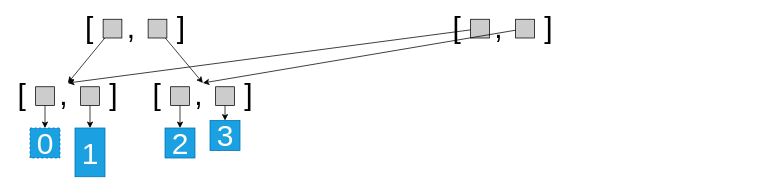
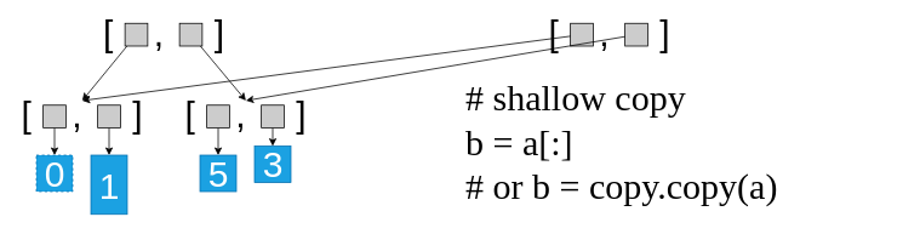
  <mxCell id="0" />
  <mxCell id="1" parent="0" />
  <mxCell id="2" value="" style="group" parent="1" vertex="1" connectable="0"><mxGeometry x="110" y="20" width="140" height="30" as="geometry" /></mxCell>
  <mxCell id="3" value="&lt;font style=&quot;font-size: 40px&quot;&gt;[&amp;nbsp; &amp;nbsp; ,&amp;nbsp; &amp;nbsp; &amp;nbsp;]&lt;/font&gt;" style="text;html=1;strokeColor=none;fillColor=none;align=center;verticalAlign=middle;whiteSpace=wrap;rounded=0;" parent="2" vertex="1"><mxGeometry width="140" height="30" as="geometry" /></mxCell>
  <mxCell id="4" value="" style="rounded=0;whiteSpace=wrap;html=1;fontSize=40;fillColor=#CCCCCC;" parent="2" vertex="1"><mxGeometry x="27" y="5" width="25" height="25" as="geometry" /></mxCell>
  <mxCell id="5" value="" style="rounded=0;whiteSpace=wrap;html=1;fontSize=40;fillColor=#CCCCCC;" parent="2" vertex="1"><mxGeometry x="87" y="5" width="25" height="25" as="geometry" /></mxCell>
  <mxCell id="6" style="edgeStyle=none;html=1;exitX=0.5;exitY=1;exitDx=0;exitDy=0;entryX=0.5;entryY=0;entryDx=0;entryDy=0;fontSize=40;" parent="1" source="10" target="19" edge="1"><mxGeometry relative="1" as="geometry" /></mxCell>
  <mxCell id="7" value="&lt;font style=&quot;font-size: 40px&quot;&gt;[&amp;nbsp; &amp;nbsp; ,&amp;nbsp; &amp;nbsp; &amp;nbsp;]&lt;/font&gt;" style="text;html=1;strokeColor=none;fillColor=none;align=center;verticalAlign=middle;whiteSpace=wrap;rounded=0;" parent="1" vertex="1"><mxGeometry x="20" y="110" width="140" height="30" as="geometry" /></mxCell>
  <mxCell id="8" style="edgeStyle=none;html=1;entryX=0.5;entryY=0;entryDx=0;entryDy=0;fontSize=40;" parent="1" source="9" target="18" edge="1"><mxGeometry relative="1" as="geometry" /></mxCell>
  <mxCell id="9" value="" style="rounded=0;whiteSpace=wrap;html=1;fontSize=40;fillColor=#CCCCCC;" parent="1" vertex="1"><mxGeometry x="47" y="115" width="25" height="25" as="geometry" /></mxCell>
  <mxCell id="10" value="" style="rounded=0;whiteSpace=wrap;html=1;fontSize=40;fillColor=#CCCCCC;" parent="1" vertex="1"><mxGeometry x="107" y="115" width="25" height="25" as="geometry" /></mxCell>
  <mxCell id="11" value="&lt;font style=&quot;font-size: 40px&quot;&gt;[&amp;nbsp; &amp;nbsp; ,&amp;nbsp; &amp;nbsp; &amp;nbsp;]&lt;/font&gt;" style="text;html=1;strokeColor=none;fillColor=none;align=center;verticalAlign=middle;whiteSpace=wrap;rounded=0;" parent="1" vertex="1"><mxGeometry x="200" y="110" width="140" height="30" as="geometry" /></mxCell>
  <mxCell id="12" style="edgeStyle=none;html=1;exitX=0.5;exitY=1;exitDx=0;exitDy=0;entryX=0.5;entryY=0;entryDx=0;entryDy=0;fontSize=40;" parent="1" source="13" target="20" edge="1"><mxGeometry relative="1" as="geometry" /></mxCell>
  <mxCell id="13" value="" style="rounded=0;whiteSpace=wrap;html=1;fontSize=40;fillColor=#CCCCCC;" parent="1" vertex="1"><mxGeometry x="227" y="115" width="25" height="25" as="geometry" /></mxCell>
  <mxCell id="14" style="edgeStyle=none;html=1;entryX=0.5;entryY=0;entryDx=0;entryDy=0;fontSize=40;" parent="1" source="15" target="21" edge="1"><mxGeometry relative="1" as="geometry" /></mxCell>
  <mxCell id="15" value="" style="rounded=0;whiteSpace=wrap;html=1;fontSize=40;fillColor=#CCCCCC;" parent="1" vertex="1"><mxGeometry x="287" y="115" width="25" height="25" as="geometry" /></mxCell>
  <mxCell id="16" style="edgeStyle=none;html=1;entryX=0.5;entryY=0;entryDx=0;entryDy=0;fontSize=40;" parent="1" source="4" target="7" edge="1"><mxGeometry relative="1" as="geometry" /></mxCell>
  <mxCell id="17" style="edgeStyle=none;html=1;entryX=0.5;entryY=0;entryDx=0;entryDy=0;fontSize=40;" parent="1" source="5" target="11" edge="1"><mxGeometry relative="1" as="geometry" /></mxCell>
  <mxCell id="18" value="0" style="rounded=0;whiteSpace=wrap;html=1;fontSize=40;fillColor=#1ba1e2;fontColor=#ffffff;strokeColor=#006EAF;dashed=1;" parent="1" vertex="1"><mxGeometry x="39.5" y="170" width="40" height="40" as="geometry" /></mxCell>
  <mxCell id="19" value="1" style="rounded=0;whiteSpace=wrap;html=1;fontSize=40;fillColor=#1ba1e2;fontColor=#ffffff;strokeColor=#006EAF;" parent="1" vertex="1"><mxGeometry x="99.5" y="170" width="40" height="65" as="geometry" /></mxCell>
- <mxCell id="20" value="2" style="rounded=0;whiteSpace=wrap;html=1;fontSize=40;fillColor=#1ba1e2;fontColor=#ffffff;strokeColor=#006EAF;" parent="1" vertex="1"><mxGeometry x="219.5" y="170" width="40" height="40" as="geometry" /></mxCell>
+ <mxCell id="20" value="5" style="rounded=0;whiteSpace=wrap;html=1;fontSize=40;fillColor=#1ba1e2;fontColor=#ffffff;strokeColor=#006EAF;" parent="1" vertex="1"><mxGeometry x="219.5" y="170" width="40" height="40" as="geometry" /></mxCell>
  <mxCell id="21" value="3" style="rounded=0;whiteSpace=wrap;html=1;fontSize=40;fillColor=#1ba1e2;fontColor=#ffffff;strokeColor=#006EAF;" parent="1" vertex="1"><mxGeometry x="279.5" y="160" width="40" height="40" as="geometry" /></mxCell>
+ <mxCell id="22" value="&lt;font face=&quot;Verdana&quot;&gt;# shallow copy&lt;br&gt;b = a[:]&amp;nbsp; &amp;nbsp;&lt;br&gt;# or b = copy.copy(a)&lt;/font&gt;" style="text;html=1;strokeColor=none;fillColor=none;align=left;verticalAlign=middle;whiteSpace=wrap;rounded=0;fontSize=40;" parent="1" vertex="1"><mxGeometry x="510" y="81" width="480" height="149" as="geometry" /></mxCell>
  <mxCell id="23" value="" style="group" vertex="1" connectable="0" parent="1"><mxGeometry x="600" y="20" width="140" height="30" as="geometry" /></mxCell>
  <mxCell id="24" value="&lt;font style=&quot;font-size: 40px&quot;&gt;[&amp;nbsp; &amp;nbsp; ,&amp;nbsp; &amp;nbsp; &amp;nbsp;]&lt;/font&gt;" style="text;html=1;strokeColor=none;fillColor=none;align=center;verticalAlign=middle;whiteSpace=wrap;rounded=0;" vertex="1" parent="23"><mxGeometry width="140" height="30" as="geometry" /></mxCell>
  <mxCell id="25" value="" style="rounded=0;whiteSpace=wrap;html=1;fontSize=40;fillColor=#CCCCCC;" vertex="1" parent="23"><mxGeometry x="27" y="5" width="25" height="25" as="geometry" /></mxCell>
  <mxCell id="26" value="" style="rounded=0;whiteSpace=wrap;html=1;fontSize=40;fillColor=#CCCCCC;" vertex="1" parent="23"><mxGeometry x="87" y="5" width="25" height="25" as="geometry" /></mxCell>
  <mxCell id="27" style="edgeStyle=none;html=1;entryX=0.5;entryY=0;entryDx=0;entryDy=0;" edge="1" parent="1" source="25" target="7"><mxGeometry relative="1" as="geometry" /></mxCell>
  <mxCell id="28" style="edgeStyle=none;html=1;entryX=0.5;entryY=0;entryDx=0;entryDy=0;" edge="1" parent="1" source="26" target="11"><mxGeometry relative="1" as="geometry" /></mxCell>
